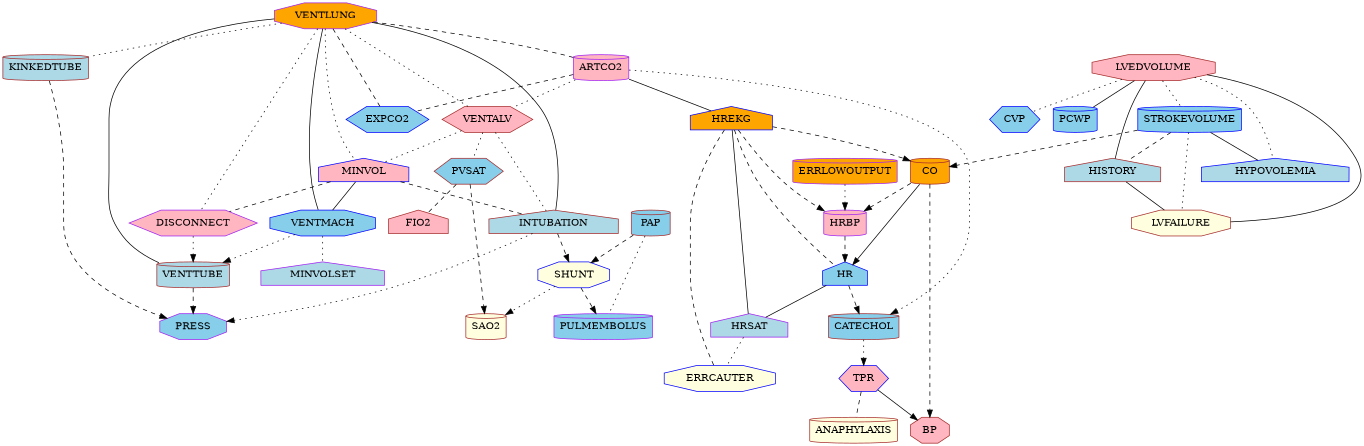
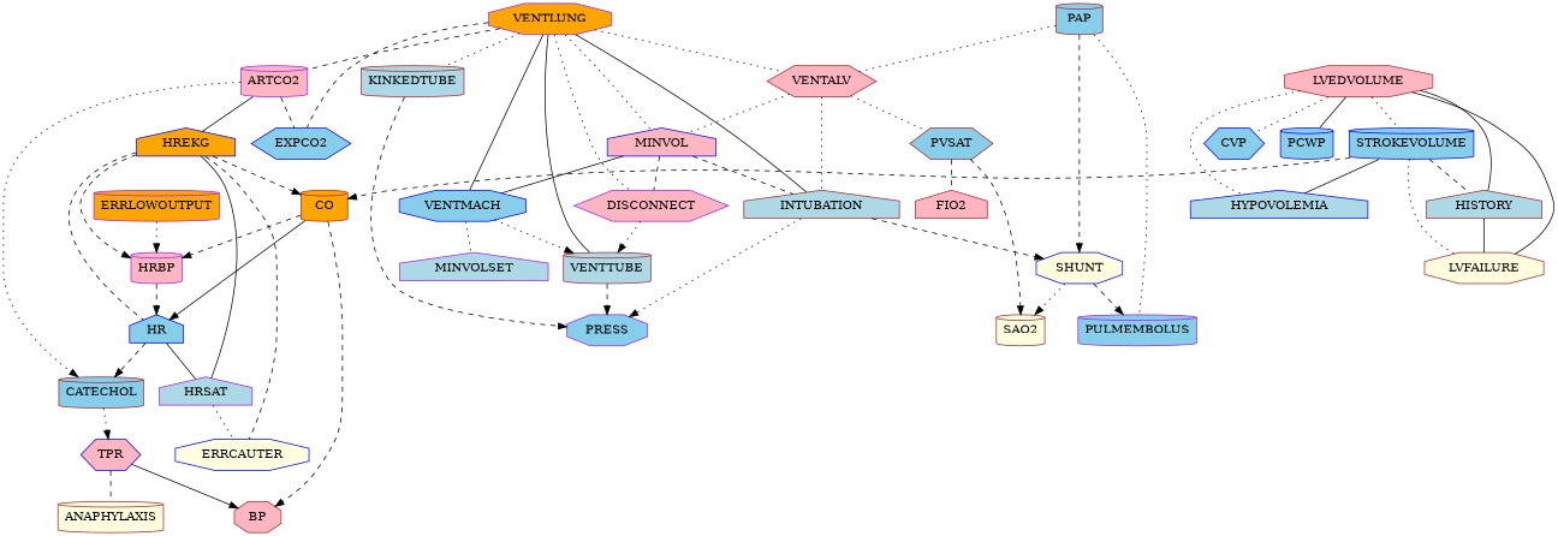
  digraph {
    node [color=brown fillcolor=skyblue shape=cylinder style=filled]
    edge [style=dashed dir=none]
    HREKG [color=blue fillcolor=orange shape=house]
    CO [fillcolor=orange]
    HR [color=blue shape=house]
    HRBP [color=purple fillcolor=lightpink]
    HRSAT [color=purple fillcolor=lightblue shape=house]
    ERRCAUTER [color=blue fillcolor=lightyellow shape=octagon]
    BP [fillcolor=lightpink shape=octagon]
    CATECHOL
    TPR [color=blue fillcolor=lightpink shape=hexagon]
    STROKEVOLUME [color=blue]
    LVFAILURE [fillcolor=lightyellow shape=octagon]
    HISTORY [fillcolor=lightblue shape=house]
    HYPOVOLEMIA [color=blue fillcolor=lightblue shape=house]
    INTUBATION [fillcolor=lightblue shape=house]
    SHUNT [color=blue fillcolor=lightyellow shape=octagon]
    PRESS [color=purple shape=octagon]
    SAO2 [fillcolor=lightyellow]
    PULMEMBOLUS [color=purple]
    PVSAT [shape=hexagon]
    FIO2 [fillcolor=lightpink shape=house]
    ANAPHYLAXIS [fillcolor=lightyellow]
    VENTTUBE [fillcolor=lightblue]
    DISCONNECT [color=purple fillcolor=lightpink shape=hexagon]
    VENTMACH [color=blue shape=octagon]
    MINVOLSET [color=purple fillcolor=lightblue shape=house]
    PAP
    KINKEDTUBE [fillcolor=lightblue]
    ERRLOWOUTPUT [color=purple fillcolor=orange]
    ARTCO2 [color=purple fillcolor=lightpink]
    EXPCO2 [color=blue shape=hexagon]
    VENTALV [fillcolor=lightpink shape=hexagon]
    MINVOL [color=blue fillcolor=lightpink shape=house]
    LVEDVOLUME [fillcolor=lightpink shape=octagon]
    CVP [color=blue shape=hexagon]
    PCWP [color=blue]
    VENTLUNG [color=purple fillcolor=orange shape=octagon]
    HREKG -> CO [dir=""]
    HREKG -> HR
    HREKG -> HRBP [dir=""]
    HREKG -> HRSAT [style=solid]
    HREKG -> ERRCAUTER
    CO -> HR [style=solid dir=""]
    CO -> HRBP [dir=""]
    CO -> BP [dir=""]
    HR -> HRSAT [style=solid]
    HR -> CATECHOL [dir=""]
    HRBP -> HR [dir=""]
    HRSAT -> ERRCAUTER [style=dotted]
    CATECHOL -> TPR [style=dotted dir=""]
    TPR -> BP [style=solid dir=""]
    TPR -> ANAPHYLAXIS
    STROKEVOLUME -> CO [dir=""]
    STROKEVOLUME -> LVFAILURE [style=dotted]
    STROKEVOLUME -> HISTORY
    STROKEVOLUME -> HYPOVOLEMIA [style=solid]
    HISTORY -> LVFAILURE [style=solid]
    INTUBATION -> SHUNT [dir=""]
    INTUBATION -> PRESS [style=dotted dir=""]
    SHUNT -> SAO2 [style=dotted dir=""]
    SHUNT -> PULMEMBOLUS [dir=""]
    PVSAT -> SAO2 [dir=""]
    PVSAT -> FIO2
    VENTTUBE -> PRESS [dir=""]
    DISCONNECT -> VENTTUBE [style=dotted dir=""]
    VENTMACH -> VENTTUBE [style=dotted dir=""]
    VENTMACH -> MINVOLSET [style=dotted]
    PAP -> SHUNT [dir=""]
    PAP -> PULMEMBOLUS [style=dotted]
    KINKEDTUBE -> PRESS [dir=""]
    ERRLOWOUTPUT -> HRBP [style=dotted dir=""]
    ARTCO2 -> HREKG [style=solid]
    ARTCO2 -> CATECHOL [style=dotted dir=""]
    ARTCO2 -> EXPCO2
-   ARTCO2 -> VENTALV [style=dotted]
+   PAP -> VENTALV [style=dotted]
    VENTALV -> INTUBATION [style=dotted]
    VENTALV -> PVSAT [style=dotted]
    VENTALV -> MINVOL [style=dotted]
    MINVOL -> INTUBATION
    MINVOL -> DISCONNECT
    MINVOL -> VENTMACH [style=solid]
    LVEDVOLUME -> STROKEVOLUME [style=dotted]
    LVEDVOLUME -> LVFAILURE [style=solid]
    LVEDVOLUME -> HISTORY [style=solid]
    LVEDVOLUME -> HYPOVOLEMIA [style=dotted]
    LVEDVOLUME -> CVP [style=dotted]
    LVEDVOLUME -> PCWP [style=solid]
    VENTLUNG -> INTUBATION [style=solid]
    VENTLUNG -> VENTTUBE [style=solid]
    VENTLUNG -> DISCONNECT [style=dotted]
    VENTLUNG -> VENTMACH [style=solid]
    VENTLUNG -> KINKEDTUBE [style=dotted]
    VENTLUNG -> ARTCO2
    VENTLUNG -> EXPCO2
    VENTLUNG -> VENTALV [style=dotted]
    VENTLUNG -> MINVOL [style=dotted]
  }
